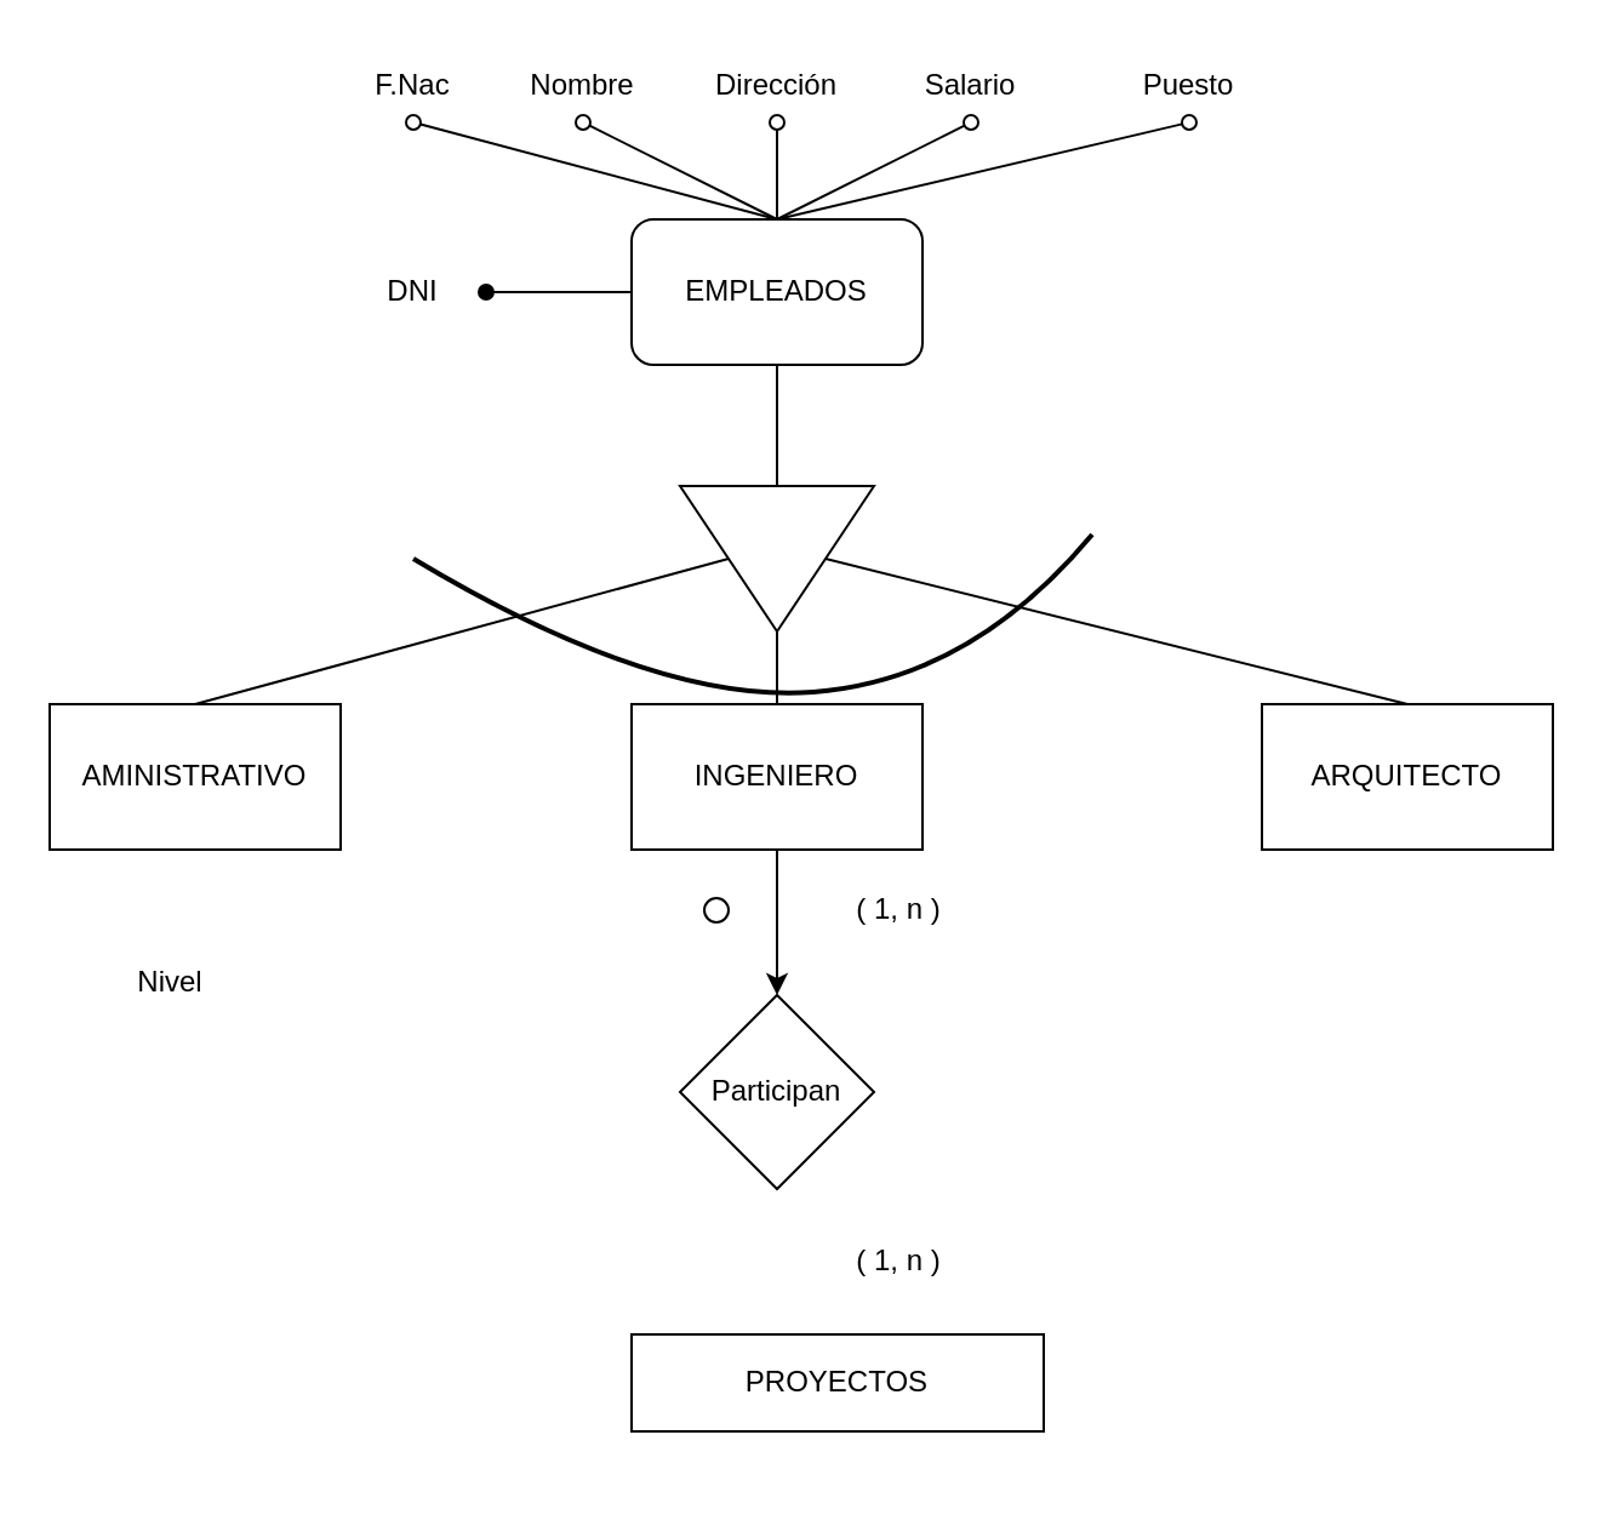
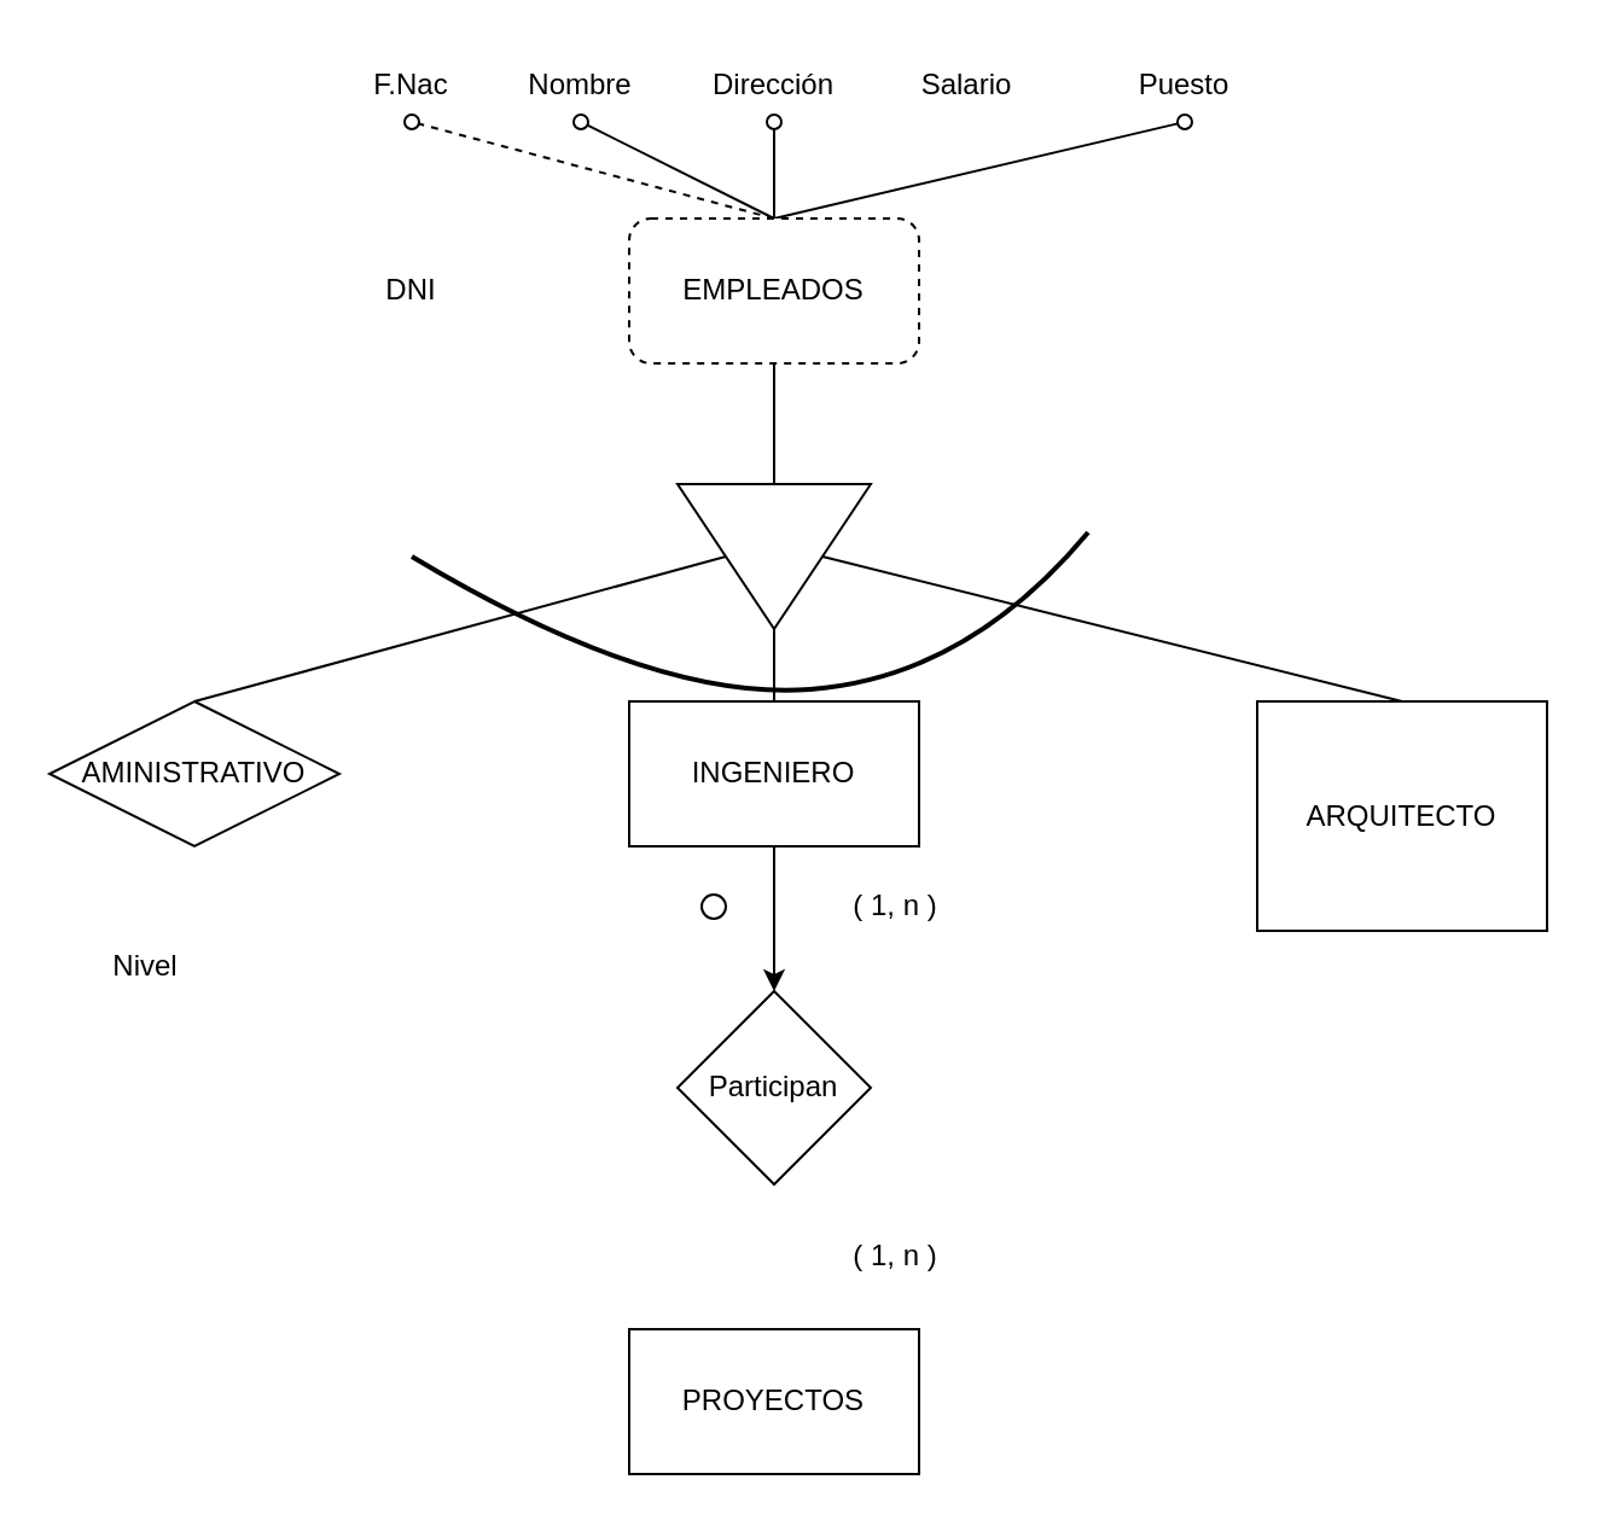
  <mxCell id="0" />
  <mxCell id="1" parent="0" />
  <mxCell id="2" style="rounded=0;orthogonalLoop=1;jettySize=auto;html=1;exitX=0.5;exitY=1;exitDx=0;exitDy=0;entryX=0;entryY=0.5;entryDx=0;entryDy=0;endArrow=none;endFill=0;" parent="1" source="9" target="17" edge="1"><mxGeometry relative="1" as="geometry" /></mxCell>
- <mxCell id="3" style="edgeStyle=none;rounded=0;orthogonalLoop=1;jettySize=auto;html=1;exitX=0;exitY=0.5;exitDx=0;exitDy=0;entryX=1;entryY=0.5;entryDx=0;entryDy=0;startArrow=none;startFill=0;endArrow=oval;endFill=1;" parent="1" source="9" target="19" edge="1"><mxGeometry relative="1" as="geometry" /></mxCell>
- <mxCell id="4" style="edgeStyle=none;rounded=0;orthogonalLoop=1;jettySize=auto;html=1;exitX=0.5;exitY=0;exitDx=0;exitDy=0;entryX=0.5;entryY=1;entryDx=0;entryDy=0;startArrow=none;startFill=0;endArrow=oval;endFill=0;" parent="1" source="9" target="21" edge="1"><mxGeometry relative="1" as="geometry" /></mxCell>
+ <mxCell id="4" style="edgeStyle=none;rounded=0;orthogonalLoop=1;jettySize=auto;html=1;exitX=0.5;exitY=0;exitDx=0;exitDy=0;entryX=0.5;entryY=1;entryDx=0;entryDy=0;startArrow=none;startFill=0;endArrow=oval;endFill=0;dashed=1;" parent="1" source="9" target="21" edge="1"><mxGeometry relative="1" as="geometry" /></mxCell>
  <mxCell id="5" style="edgeStyle=none;rounded=0;orthogonalLoop=1;jettySize=auto;html=1;exitX=0.5;exitY=0;exitDx=0;exitDy=0;entryX=0.5;entryY=1;entryDx=0;entryDy=0;startArrow=none;startFill=0;endArrow=oval;endFill=0;" parent="1" source="9" target="18" edge="1"><mxGeometry relative="1" as="geometry" /></mxCell>
  <mxCell id="6" style="edgeStyle=none;rounded=0;orthogonalLoop=1;jettySize=auto;html=1;exitX=0.5;exitY=0;exitDx=0;exitDy=0;entryX=0.5;entryY=1;entryDx=0;entryDy=0;startArrow=none;startFill=0;endArrow=oval;endFill=0;" parent="1" source="9" target="20" edge="1"><mxGeometry relative="1" as="geometry" /></mxCell>
- <mxCell id="7" style="edgeStyle=none;rounded=0;orthogonalLoop=1;jettySize=auto;html=1;exitX=0.5;exitY=0;exitDx=0;exitDy=0;entryX=0.5;entryY=1;entryDx=0;entryDy=0;startArrow=none;startFill=0;endArrow=oval;endFill=0;" parent="1" source="9" target="22" edge="1"><mxGeometry relative="1" as="geometry" /></mxCell>
  <mxCell id="8" style="edgeStyle=none;rounded=0;orthogonalLoop=1;jettySize=auto;html=1;exitX=0.5;exitY=0;exitDx=0;exitDy=0;entryX=0.5;entryY=1;entryDx=0;entryDy=0;startArrow=none;startFill=0;endArrow=oval;endFill=0;" parent="1" source="9" target="23" edge="1"><mxGeometry relative="1" as="geometry" /></mxCell>
- <mxCell id="9" value="EMPLEADOS" style="rounded=1;whiteSpace=wrap;html=1;" parent="1" vertex="1"><mxGeometry x="260" y="90" width="120" height="60" as="geometry" /></mxCell>
+ <mxCell id="9" value="EMPLEADOS" style="rounded=1;whiteSpace=wrap;html=1;dashed=1;" parent="1" vertex="1"><mxGeometry x="260" y="90" width="120" height="60" as="geometry" /></mxCell>
  <mxCell id="10" style="edgeStyle=orthogonalEdgeStyle;rounded=0;orthogonalLoop=1;jettySize=auto;html=1;exitX=0.5;exitY=1;exitDx=0;exitDy=0;entryX=0.5;entryY=0;entryDx=0;entryDy=0;" edge="1" parent="1" source="11" target="27"><mxGeometry relative="1" as="geometry" /></mxCell>
  <mxCell id="11" value="INGENIERO" style="rounded=0;whiteSpace=wrap;html=1;" parent="1" vertex="1"><mxGeometry x="260" y="290" width="120" height="60" as="geometry" /></mxCell>
- <mxCell id="12" value="AMINISTRATIVO" style="rounded=0;whiteSpace=wrap;html=1;" parent="1" vertex="1"><mxGeometry x="20" y="290" width="120" height="60" as="geometry" /></mxCell>
- <mxCell id="13" value="ARQUITECTO" style="rounded=0;whiteSpace=wrap;html=1;" parent="1" vertex="1"><mxGeometry x="520" y="290" width="120" height="60" as="geometry" /></mxCell>
+ <mxCell id="12" value="AMINISTRATIVO" style="rhombus;whiteSpace=wrap;html=1;" parent="1" vertex="1"><mxGeometry x="20" y="290" width="120" height="60" as="geometry" /></mxCell>
+ <mxCell id="13" value="ARQUITECTO" style="rounded=0;whiteSpace=wrap;html=1;" parent="1" vertex="1"><mxGeometry x="520" y="290" width="120" height="95" as="geometry" /></mxCell>
  <mxCell id="14" style="rounded=0;orthogonalLoop=1;jettySize=auto;html=1;exitX=0.5;exitY=0;exitDx=0;exitDy=0;entryX=0.5;entryY=0;entryDx=0;entryDy=0;endArrow=none;endFill=0;" parent="1" source="17" target="13" edge="1"><mxGeometry relative="1" as="geometry" /></mxCell>
  <mxCell id="15" style="rounded=0;orthogonalLoop=1;jettySize=auto;html=1;exitX=0.5;exitY=1;exitDx=0;exitDy=0;entryX=0.5;entryY=0;entryDx=0;entryDy=0;endArrow=none;endFill=0;" parent="1" source="17" target="12" edge="1"><mxGeometry relative="1" as="geometry" /></mxCell>
  <mxCell id="16" style="rounded=0;orthogonalLoop=1;jettySize=auto;html=1;exitX=1;exitY=0.5;exitDx=0;exitDy=0;entryX=0.5;entryY=0;entryDx=0;entryDy=0;endArrow=none;endFill=0;" parent="1" source="17" target="11" edge="1"><mxGeometry relative="1" as="geometry" /></mxCell>
  <mxCell id="17" value="" style="triangle;whiteSpace=wrap;html=1;rotation=90;" parent="1" vertex="1"><mxGeometry x="290" y="190" width="60" height="80" as="geometry" /></mxCell>
  <mxCell id="18" value="Nombre" style="text;html=1;strokeColor=none;fillColor=none;align=center;verticalAlign=middle;whiteSpace=wrap;rounded=0;" parent="1" vertex="1"><mxGeometry x="210" y="20" width="60" height="30" as="geometry" /></mxCell>
  <mxCell id="19" value="DNI" style="text;html=1;strokeColor=none;fillColor=none;align=center;verticalAlign=middle;whiteSpace=wrap;rounded=0;" parent="1" vertex="1"><mxGeometry x="140" y="105" width="60" height="30" as="geometry" /></mxCell>
  <mxCell id="20" value="&lt;div&gt;Dirección&lt;/div&gt;" style="text;html=1;strokeColor=none;fillColor=none;align=center;verticalAlign=middle;whiteSpace=wrap;rounded=0;" parent="1" vertex="1"><mxGeometry x="290" y="20" width="60" height="30" as="geometry" /></mxCell>
  <mxCell id="21" value="&lt;div&gt;F.Nac&lt;/div&gt;" style="text;html=1;strokeColor=none;fillColor=none;align=center;verticalAlign=middle;whiteSpace=wrap;rounded=0;" parent="1" vertex="1"><mxGeometry x="140" y="20" width="60" height="30" as="geometry" /></mxCell>
  <mxCell id="22" value="Salario" style="text;html=1;strokeColor=none;fillColor=none;align=center;verticalAlign=middle;whiteSpace=wrap;rounded=0;" parent="1" vertex="1"><mxGeometry x="370" y="20" width="60" height="30" as="geometry" /></mxCell>
  <mxCell id="23" value="&lt;div&gt;Puesto&lt;/div&gt;" style="text;html=1;strokeColor=none;fillColor=none;align=center;verticalAlign=middle;whiteSpace=wrap;rounded=0;" parent="1" vertex="1"><mxGeometry x="460" y="20" width="60" height="30" as="geometry" /></mxCell>
  <mxCell id="24" value="" style="curved=1;endArrow=none;html=1;rounded=0;endFill=0;strokeWidth=2;" parent="1" edge="1"><mxGeometry width="50" height="50" relative="1" as="geometry"><mxPoint x="170" y="230" as="sourcePoint" /><mxPoint x="450" y="220" as="targetPoint" /><Array as="points"><mxPoint x="270" y="290" /><mxPoint x="400" y="280" /></Array></mxGeometry></mxCell>
- <mxCell id="25" value="Nivel" style="text;html=1;strokeColor=none;fillColor=none;align=center;verticalAlign=middle;whiteSpace=wrap;rounded=0;" parent="1" vertex="1"><mxGeometry x="40" y="390" width="60" height="30" as="geometry" /></mxCell>
+ <mxCell id="25" value="Nivel" style="text;html=1;strokeColor=none;fillColor=none;align=center;verticalAlign=middle;whiteSpace=wrap;rounded=0;" parent="1" vertex="1"><mxGeometry x="30" y="385" width="60" height="30" as="geometry" /></mxCell>
  <mxCell id="26" value="" style="ellipse;whiteSpace=wrap;html=1;aspect=fixed;" parent="1" vertex="1"><mxGeometry x="290" y="370" width="10" height="10" as="geometry" /></mxCell>
  <mxCell id="27" value="Participan" style="rhombus;whiteSpace=wrap;html=1;" vertex="1" parent="1"><mxGeometry x="280" y="410" width="80" height="80" as="geometry" /></mxCell>
- <mxCell id="28" value="PROYECTOS" style="rounded=0;whiteSpace=wrap;html=1;" vertex="1" parent="1"><mxGeometry x="260" y="550" width="170" height="40" as="geometry" /></mxCell>
+ <mxCell id="28" value="PROYECTOS" style="rounded=0;whiteSpace=wrap;html=1;" vertex="1" parent="1"><mxGeometry x="260" y="550" width="120" height="60" as="geometry" /></mxCell>
  <mxCell id="29" value="&lt;div&gt;( 1, n )&lt;/div&gt;" style="text;html=1;align=center;verticalAlign=middle;resizable=0;points=[];autosize=1;strokeColor=none;fillColor=none;" vertex="1" parent="1"><mxGeometry x="340" y="505" width="60" height="30" as="geometry" /></mxCell>
  <mxCell id="30" value="&lt;div&gt;( 1, n )&lt;/div&gt;" style="text;html=1;align=center;verticalAlign=middle;resizable=0;points=[];autosize=1;strokeColor=none;fillColor=none;" vertex="1" parent="1"><mxGeometry x="340" y="360" width="60" height="30" as="geometry" /></mxCell>
